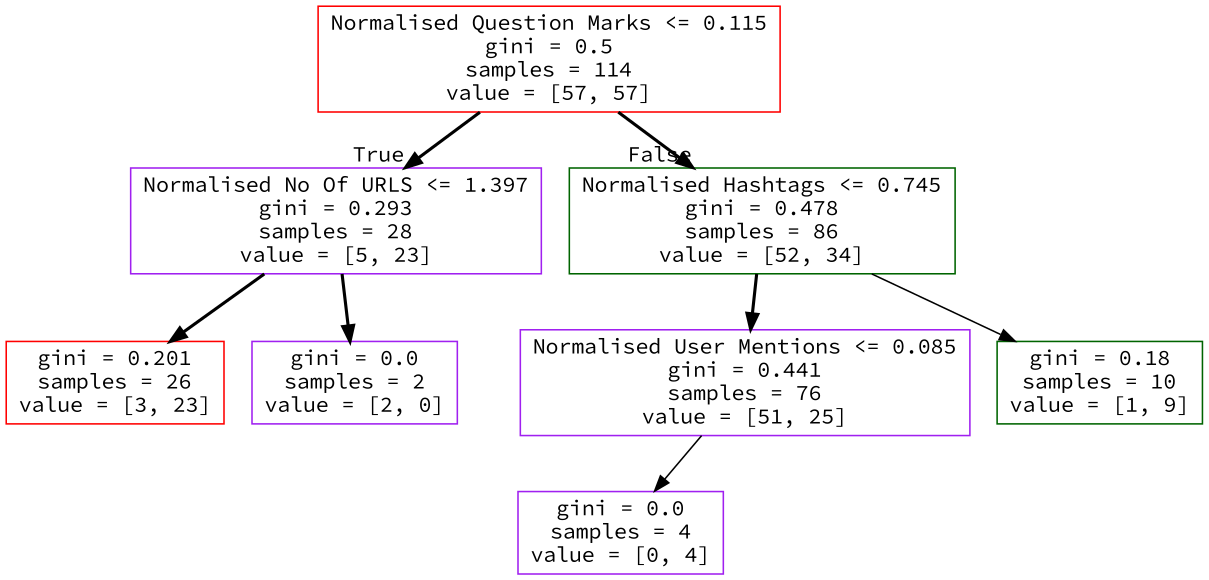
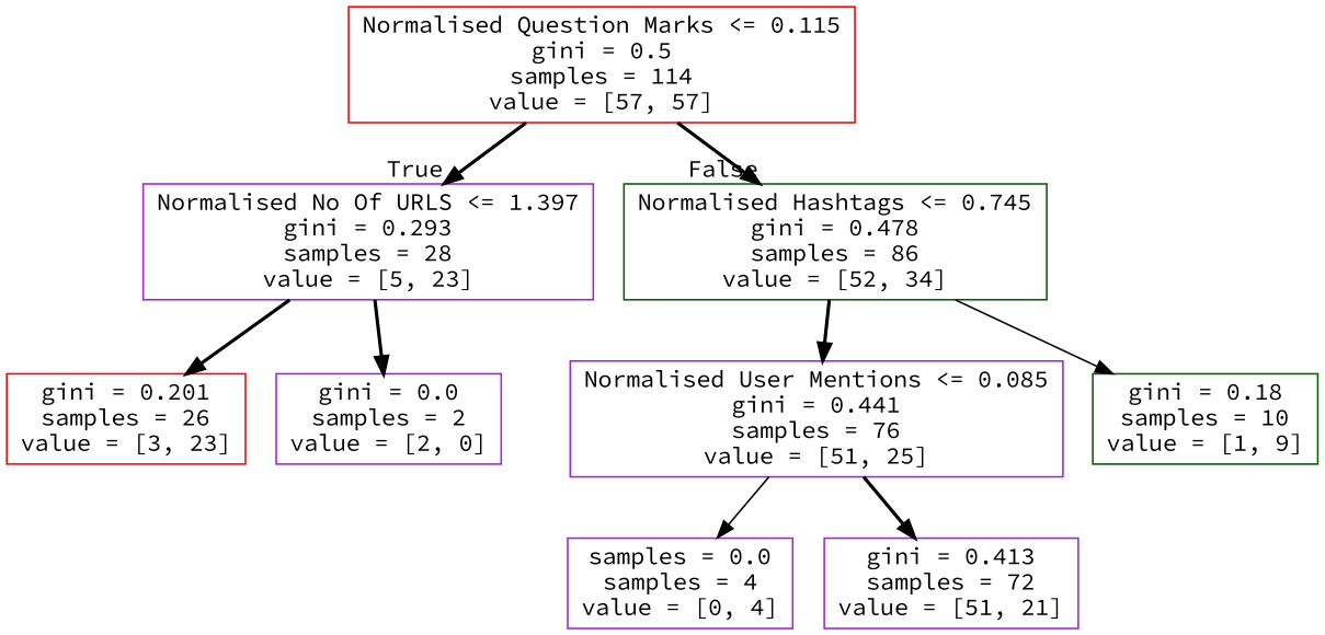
  digraph {
    fontname="Source Code Pro"
    node [color=purple fontname="Source Code Pro" shape=box]
    edge [fontname="Source Code Pro" style=bold]
    n1 [color=red label="Normalised Question Marks <= 0.115\ngini = 0.5\nsamples = 114\nvalue = [57, 57]"]
    n2 [label="Normalised No Of URLS <= 1.397\ngini = 0.293\nsamples = 28\nvalue = [5, 23]"]
    n3 [color=darkgreen label="Normalised Hashtags <= 0.745\ngini = 0.478\nsamples = 86\nvalue = [52, 34]"]
    n4 [color=red label="gini = 0.201\nsamples = 26\nvalue = [3, 23]"]
    n5 [label="gini = 0.0\nsamples = 2\nvalue = [2, 0]"]
    n6 [label="Normalised User Mentions <= 0.085\ngini = 0.441\nsamples = 76\nvalue = [51, 25]"]
    n7 [color=darkgreen label="gini = 0.18\nsamples = 10\nvalue = [1, 9]"]
-   n8 [label="gini = 0.0\nsamples = 4\nvalue = [0, 4]"]
+   n8 [label="samples = 0.0\nsamples = 4\nvalue = [0, 4]"]
+   n9 [label="gini = 0.413\nsamples = 72\nvalue = [51, 21]"]
    n1 -> n2 [headlabel=True labelangle=45 labeldistance=2.5]
    n1 -> n3 [headlabel=False labelangle=-45 labeldistance=2.5]
    n2 -> n4
    n2 -> n5
    n3 -> n6
    n3 -> n7 [style=solid]
    n6 -> n8 [style=solid]
+   n6 -> n9
  }
